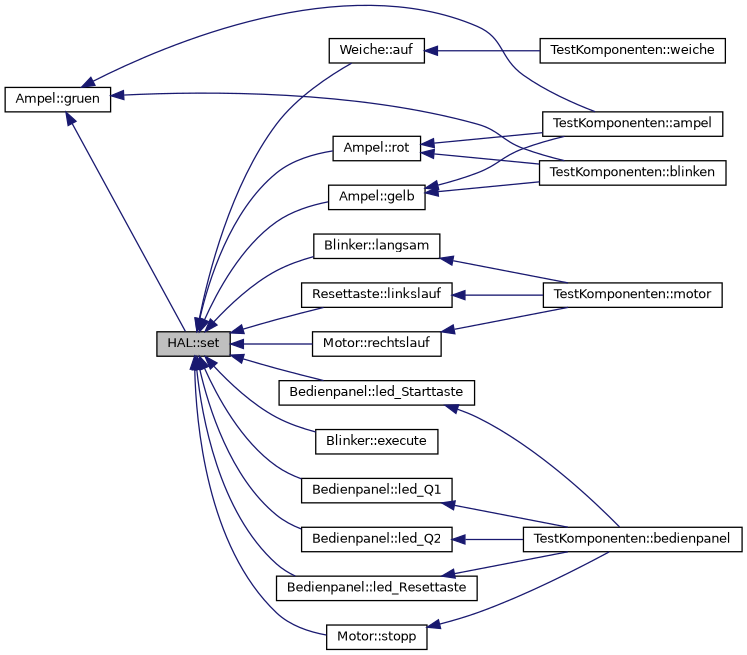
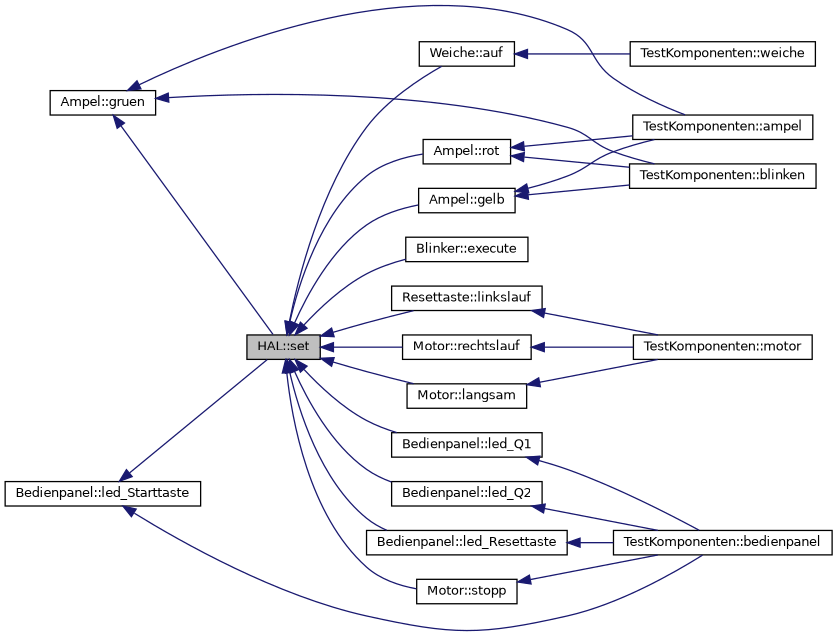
  digraph {
    rankdir=LR
    node [color=black fillcolor=white fontname=Helvetica fontsize=10 shape=record style=filled]
    edge [color=midnightblue dir=back fontname=Helvetica fontsize=10 labelfontname=Helvetica labelfontsize=10 style=solid]
    n1 [fillcolor=grey75 fontcolor=black height=0.2 label="HAL::set" width=0.4]
    n2 [height=0.2 label="Weiche::auf" width=0.4]
    n3 [height=0.2 label="Blinker::execute" width=0.4]
    n4 [height=0.2 label="Ampel::gelb" width=0.4]
-   n5 [height=0.2 label="Blinker::langsam" width=0.4]
+   n5 [height=0.2 label="Motor::langsam" width=0.4]
    n6 [height=0.2 label="Bedienpanel::led_Q1" width=0.4]
    n7 [height=0.2 label="Bedienpanel::led_Q2" width=0.4]
    n8 [height=0.2 label="Bedienpanel::led_Resettaste" width=0.4]
    n9 [height=0.2 label="Bedienpanel::led_Starttaste" width=0.4]
    n10 [height=0.2 label="Resettaste::linkslauf" width=0.4]
    n11 [height=0.2 label="Motor::rechtslauf" width=0.4]
    n12 [height=0.2 label="Ampel::rot" width=0.4]
    n13 [height=0.2 label="Motor::stopp" width=0.4]
    n14 [height=0.2 label="TestKomponenten::weiche" width=0.4]
    n15 [height=0.2 label="TestKomponenten::ampel" width=0.4]
    n16 [height=0.2 label="TestKomponenten::blinken" width=0.4]
    n17 [height=0.2 label="Ampel::gruen" width=0.4]
    n18 [height=0.2 label="TestKomponenten::motor" width=0.4]
    n19 [height=0.2 label="TestKomponenten::bedienpanel" width=0.4]
    n1 -> n2
    n1 -> n3
    n1 -> n4
    n1 -> n5
    n1 -> n6
    n1 -> n7
    n1 -> n8
-   n1 -> n9
+   n9 -> n1
    n1 -> n10
    n1 -> n11
    n1 -> n12
    n1 -> n13
    n2 -> n14
    n4 -> n15
    n4 -> n16
    n5 -> n18
    n6 -> n19
    n7 -> n19
    n8 -> n19
    n9 -> n19
    n10 -> n18
    n11 -> n18
    n12 -> n15
    n12 -> n16
    n13 -> n19
    n17 -> n1
    n17 -> n15
    n17 -> n16
  }
